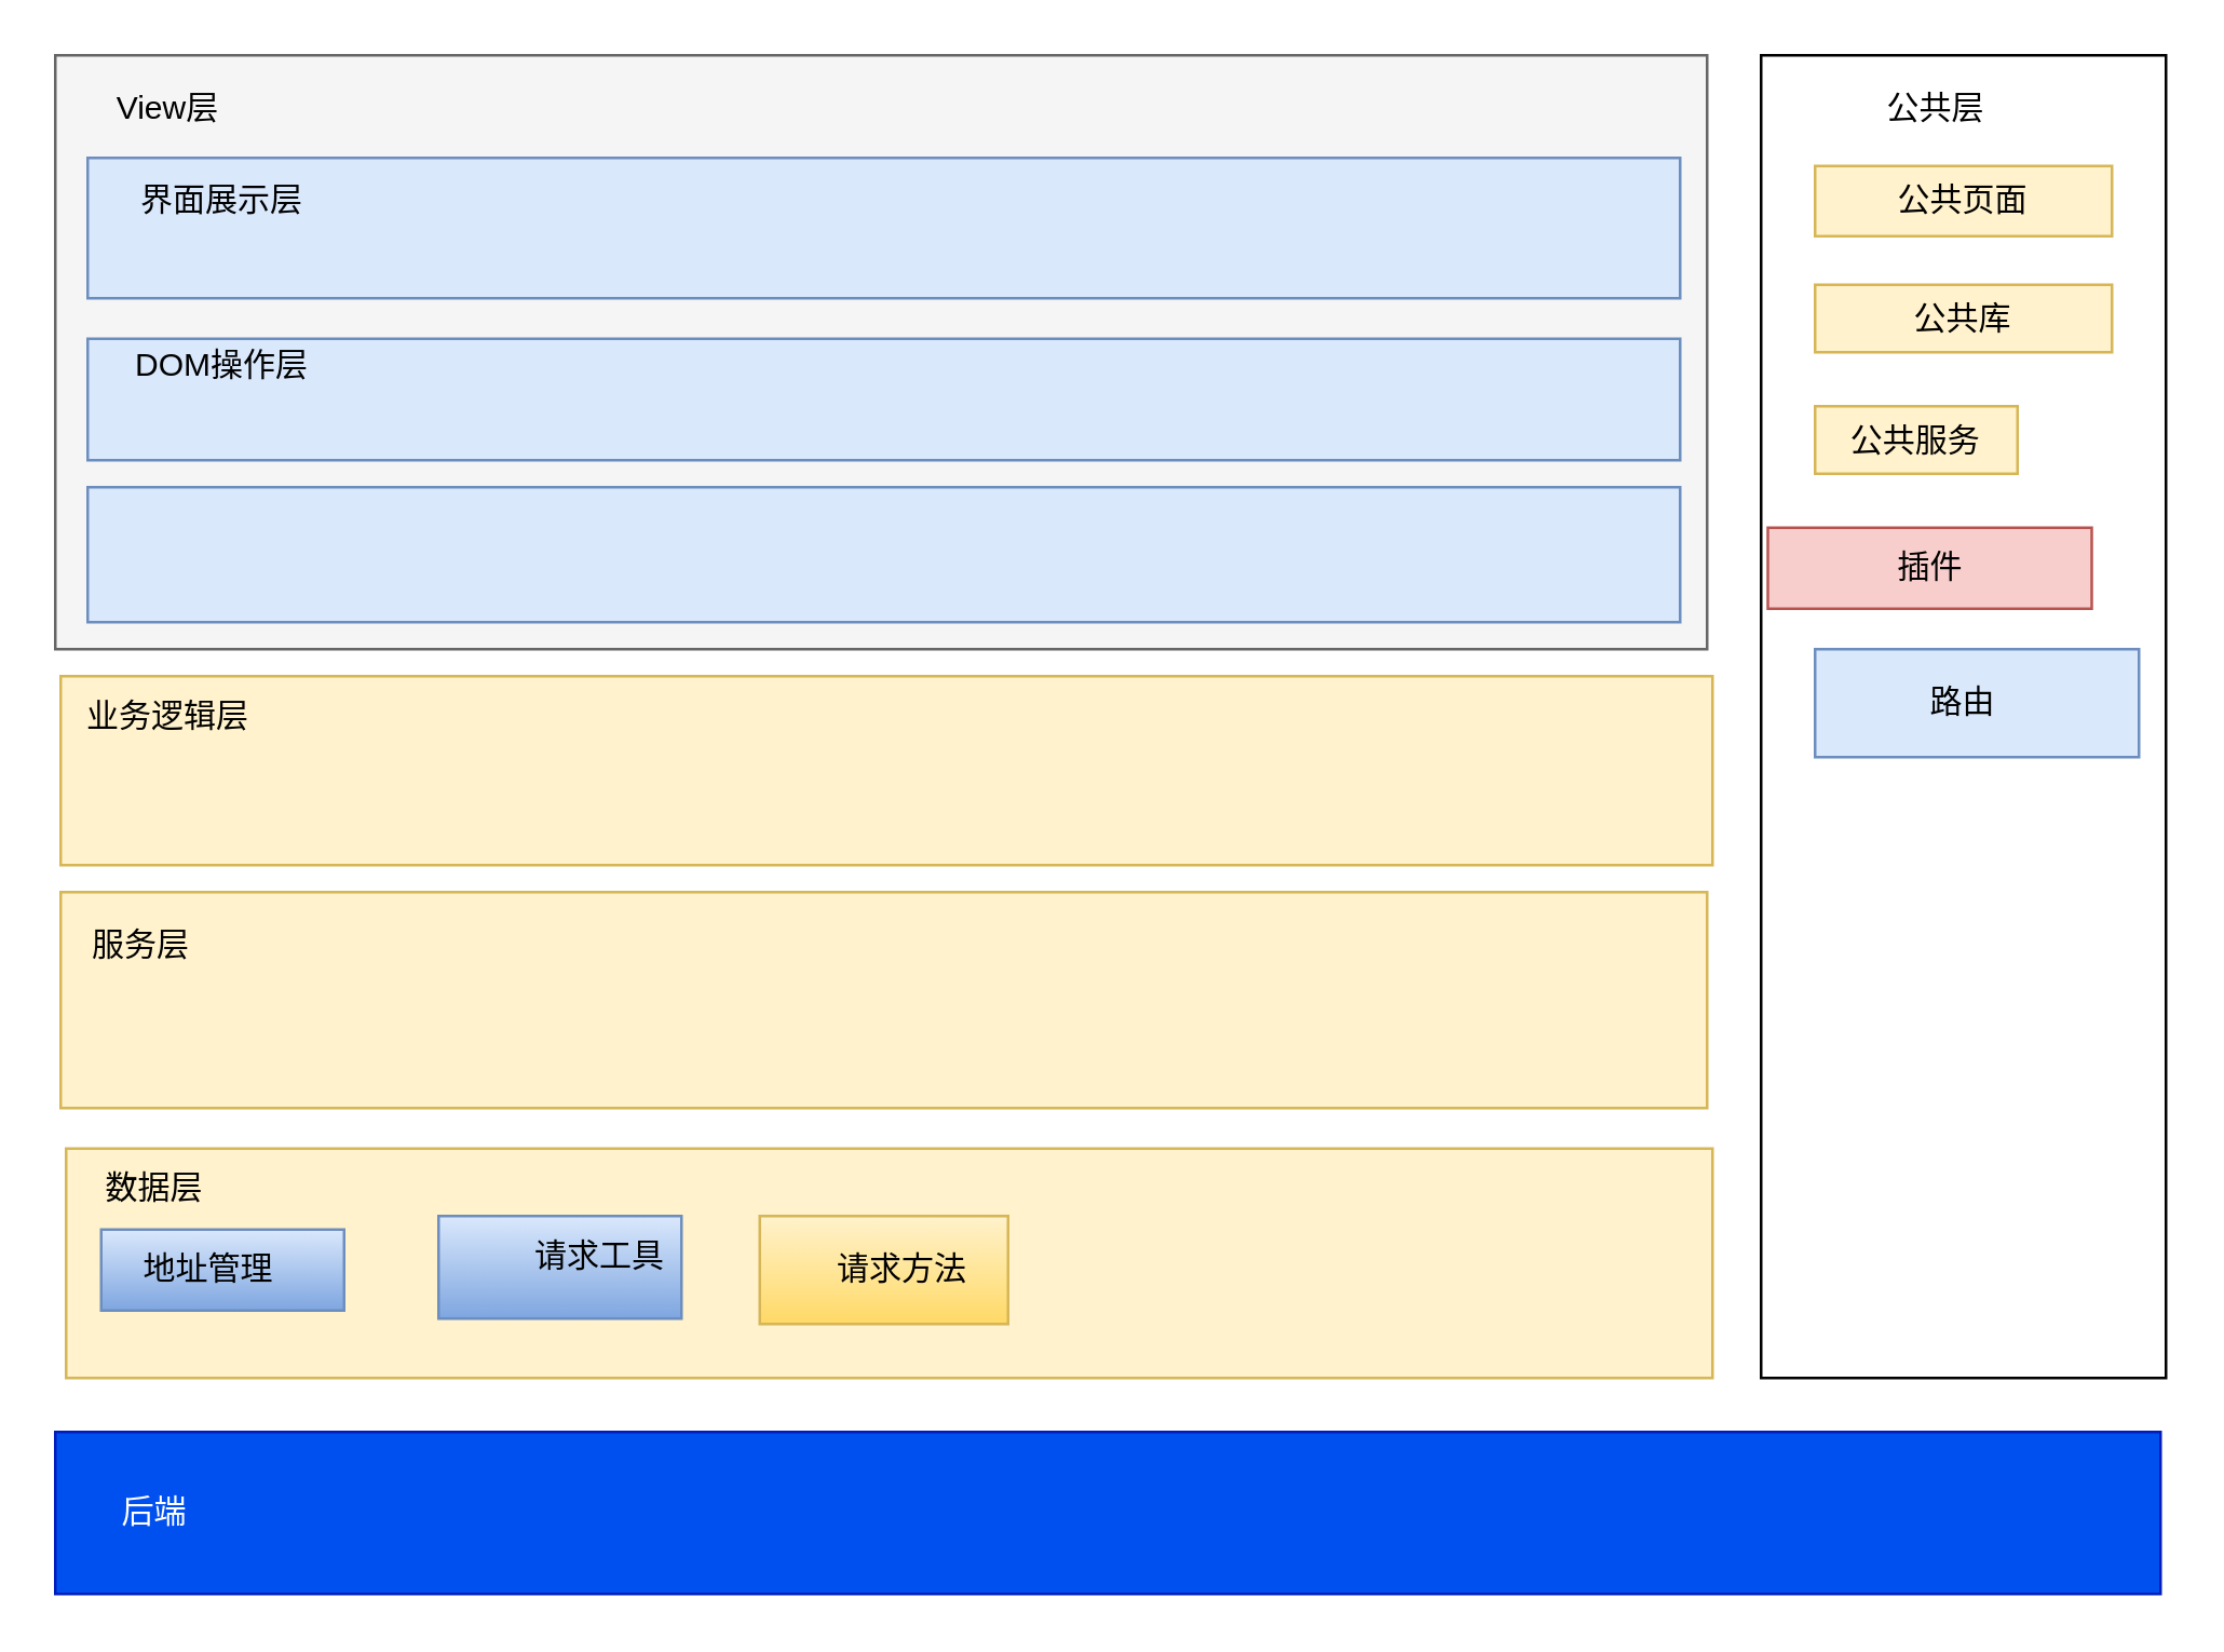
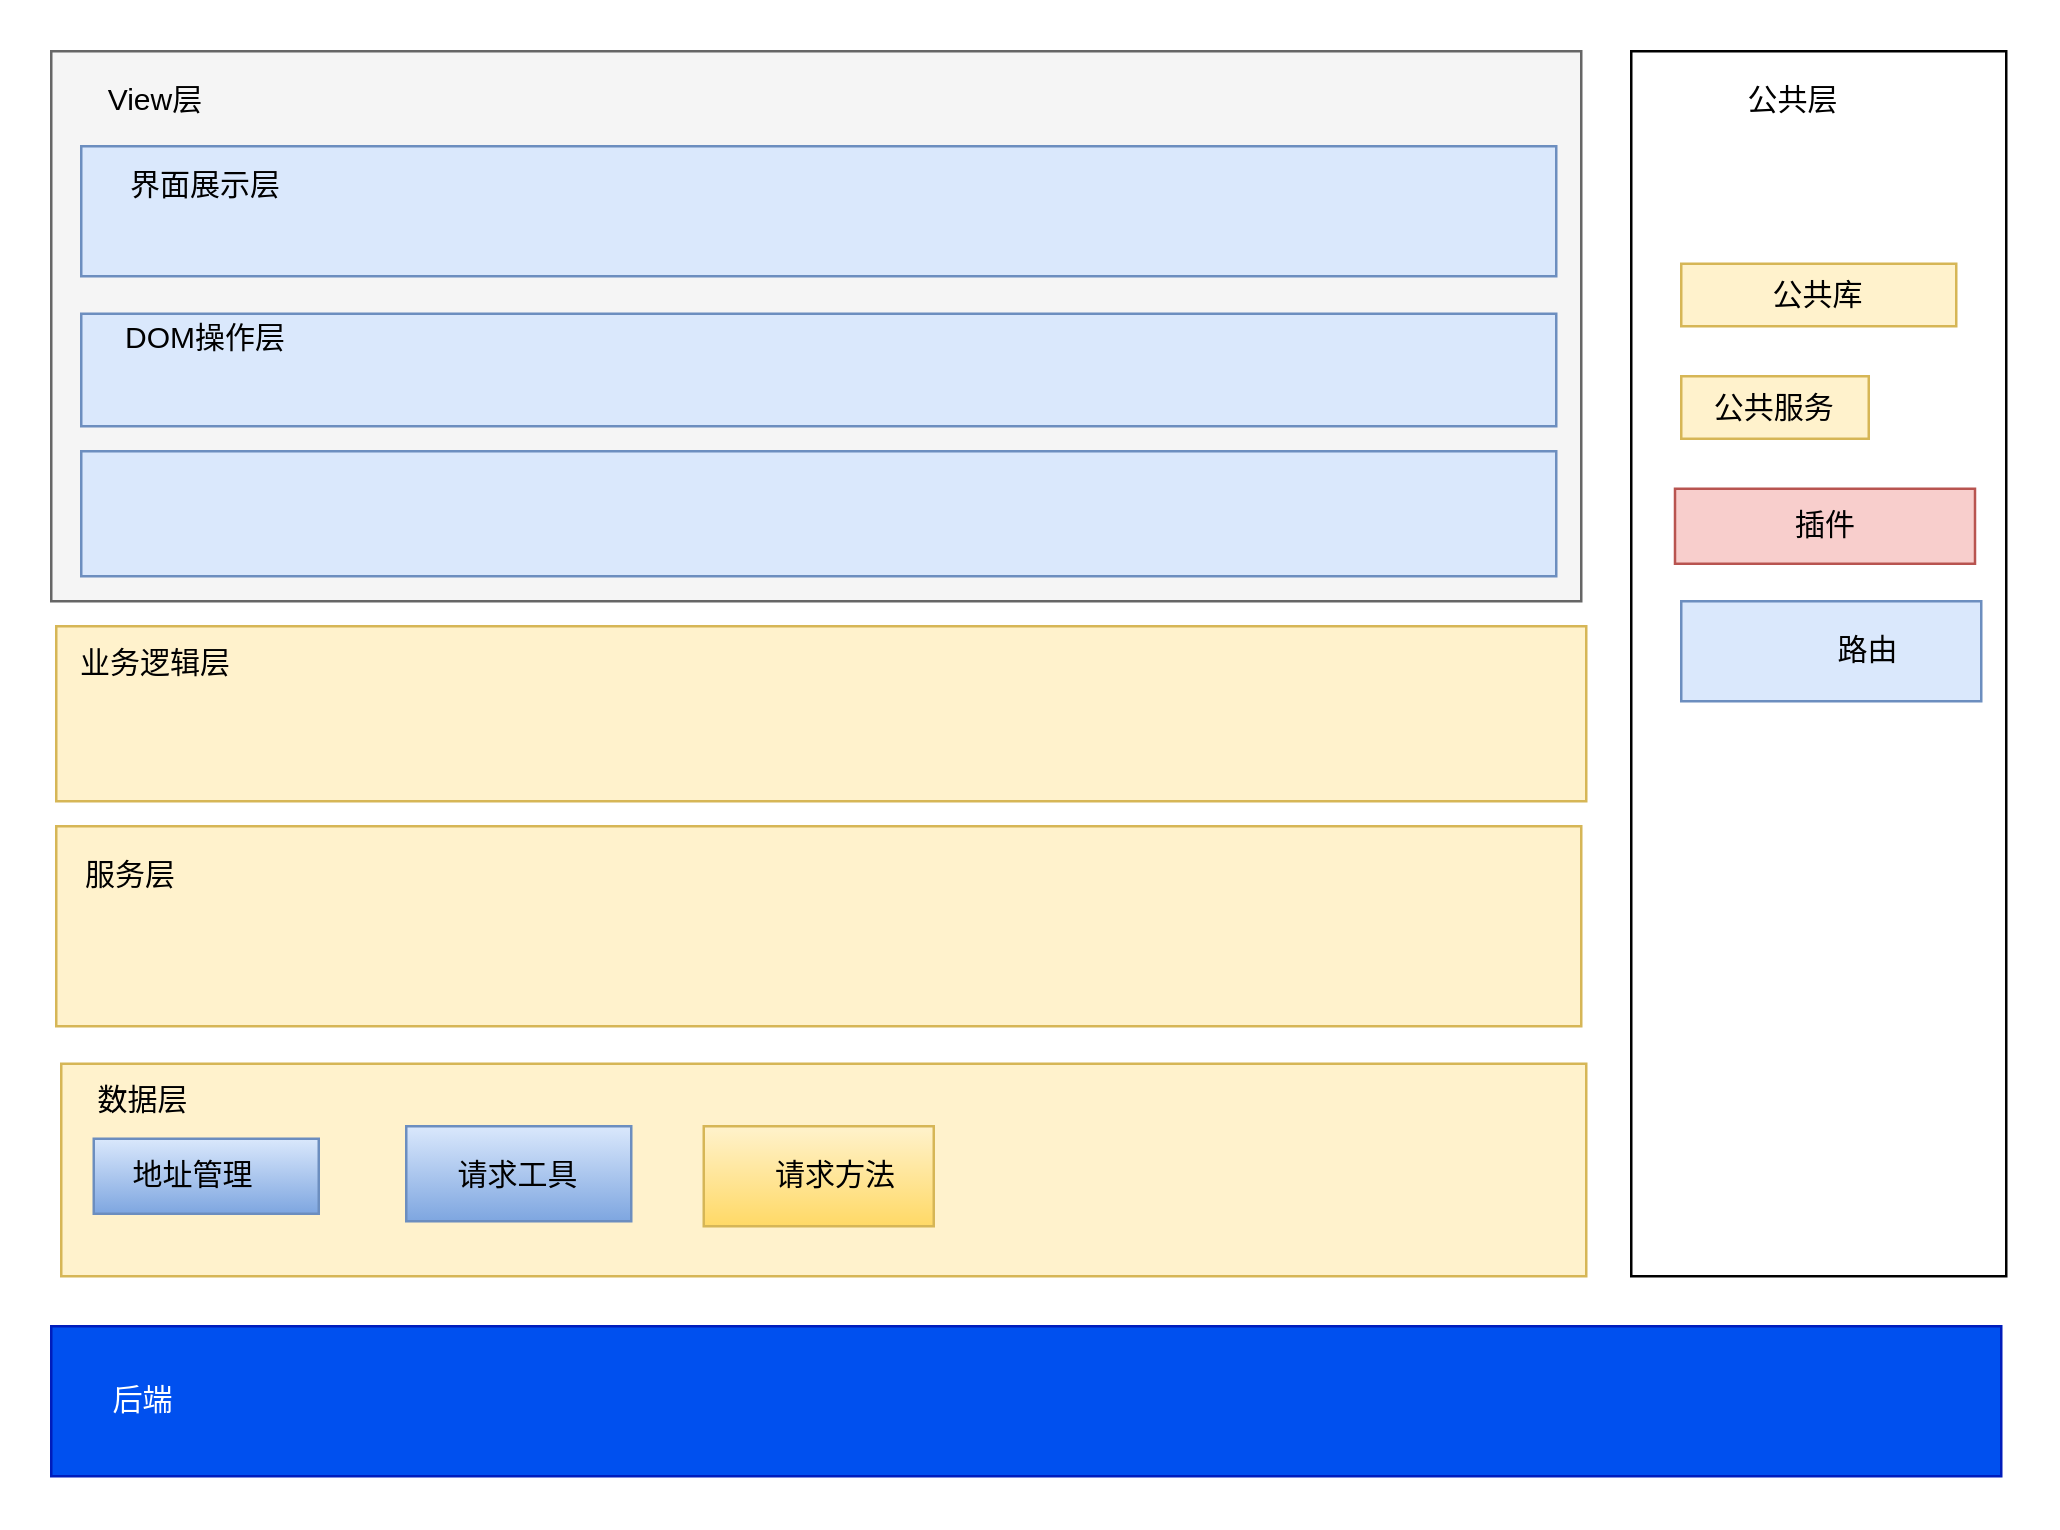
  <mxCell id="0" />
  <mxCell id="1" parent="0" />
  <mxCell id="2" value="dizhi guanli&amp;nbsp;" style="text;html=1;strokeColor=none;fillColor=none;align=center;verticalAlign=middle;whiteSpace=wrap;rounded=0;fontColor=#FFFFFF;" vertex="1" parent="1"><mxGeometry x="44.5" y="460" width="75" height="20" as="geometry" /></mxCell>
  <mxCell id="3" value="" style="rounded=0;whiteSpace=wrap;html=1;fillColor=#f5f5f5;strokeColor=#666666;fontColor=#333333;" vertex="1" parent="1"><mxGeometry x="20" y="20" width="612" height="220" as="geometry" /></mxCell>
  <mxCell id="4" value="View层" style="text;html=1;strokeColor=none;fillColor=none;align=center;verticalAlign=middle;whiteSpace=wrap;rounded=0;" vertex="1" parent="1"><mxGeometry x="32" y="30" width="60" height="20" as="geometry" /></mxCell>
  <mxCell id="5" value="" style="rounded=0;whiteSpace=wrap;html=1;fillColor=#dae8fc;strokeColor=#6c8ebf;" vertex="1" parent="1"><mxGeometry x="32" y="125" width="590" height="45" as="geometry" /></mxCell>
  <mxCell id="6" value="DOM操作层" style="text;html=1;strokeColor=none;fillColor=none;align=center;verticalAlign=middle;whiteSpace=wrap;rounded=0;" vertex="1" parent="1"><mxGeometry x="32" y="125" width="100" height="20" as="geometry" /></mxCell>
  <mxCell id="7" value="" style="rounded=0;whiteSpace=wrap;html=1;fillColor=#dae8fc;strokeColor=#6c8ebf;" vertex="1" parent="1"><mxGeometry x="32" y="58" width="590" height="52" as="geometry" /></mxCell>
  <mxCell id="8" value="界面展示层" style="text;html=1;strokeColor=none;fillColor=none;align=center;verticalAlign=middle;whiteSpace=wrap;rounded=0;" vertex="1" parent="1"><mxGeometry x="42" y="64" width="80" height="20" as="geometry" /></mxCell>
  <mxCell id="9" value="" style="rounded=0;whiteSpace=wrap;html=1;fillColor=#fff2cc;strokeColor=#d6b656;" vertex="1" parent="1"><mxGeometry x="22" y="250" width="612" height="70" as="geometry" /></mxCell>
  <mxCell id="10" value="业务逻辑层" style="text;html=1;strokeColor=none;fillColor=none;align=center;verticalAlign=middle;whiteSpace=wrap;rounded=0;" vertex="1" parent="1"><mxGeometry x="22" y="255" width="80" height="20" as="geometry" /></mxCell>
  <mxCell id="11" value="" style="rounded=0;whiteSpace=wrap;html=1;fillColor=#fff2cc;strokeColor=#d6b656;" vertex="1" parent="1"><mxGeometry x="22" y="330" width="610" height="80" as="geometry" /></mxCell>
  <mxCell id="12" value="服务层" style="text;html=1;strokeColor=none;fillColor=none;align=center;verticalAlign=middle;whiteSpace=wrap;rounded=0;" vertex="1" parent="1"><mxGeometry x="32" y="340" width="40" height="20" as="geometry" /></mxCell>
  <mxCell id="13" value="" style="rounded=0;whiteSpace=wrap;html=1;fillColor=#fff2cc;strokeColor=#d6b656;" vertex="1" parent="1"><mxGeometry x="24" y="425" width="610" height="85" as="geometry" /></mxCell>
  <mxCell id="14" value="数据层" style="text;html=1;strokeColor=none;fillColor=none;align=center;verticalAlign=middle;whiteSpace=wrap;rounded=0;" vertex="1" parent="1"><mxGeometry x="37" y="430" width="40" height="20" as="geometry" /></mxCell>
  <mxCell id="15" value="" style="rounded=0;whiteSpace=wrap;html=1;" vertex="1" parent="1"><mxGeometry x="652" y="20" width="150" height="490" as="geometry" /></mxCell>
  <mxCell id="16" value="" style="rounded=0;whiteSpace=wrap;html=1;fillColor=#0050ef;strokeColor=#001DBC;fontColor=#ffffff;" vertex="1" parent="1"><mxGeometry x="20" y="530" width="780" height="60" as="geometry" /></mxCell>
  <mxCell id="17" value="后端" style="text;html=1;strokeColor=none;fillColor=none;align=center;verticalAlign=middle;whiteSpace=wrap;rounded=0;fontColor=#FFFFFF;" vertex="1" parent="1"><mxGeometry x="32" y="550" width="50" height="20" as="geometry" /></mxCell>
  <mxCell id="18" value="公共层" style="text;html=1;strokeColor=none;fillColor=none;align=center;verticalAlign=middle;whiteSpace=wrap;rounded=0;" vertex="1" parent="1"><mxGeometry x="672" y="30" width="90" height="20" as="geometry" /></mxCell>
- <mxCell id="19" value="公共页面" style="rounded=0;whiteSpace=wrap;html=1;fillColor=#fff2cc;strokeColor=#d6b656;" vertex="1" parent="1"><mxGeometry x="672" y="61" width="110" height="26" as="geometry" /></mxCell>
  <mxCell id="20" value="公共库" style="rounded=0;whiteSpace=wrap;html=1;fillColor=#fff2cc;strokeColor=#d6b656;" vertex="1" parent="1"><mxGeometry x="672" y="105" width="110" height="25" as="geometry" /></mxCell>
  <mxCell id="21" value="公共服务" style="rounded=0;whiteSpace=wrap;html=1;fillColor=#fff2cc;strokeColor=#d6b656;" vertex="1" parent="1"><mxGeometry x="672" y="150" width="75" height="25" as="geometry" /></mxCell>
- <mxCell id="22" value="插件" style="rounded=0;whiteSpace=wrap;html=1;fillColor=#f8cecc;strokeColor=#b85450;" vertex="1" parent="1"><mxGeometry x="654.5" y="195" width="120" height="30" as="geometry" /></mxCell>
+ <mxCell id="22" value="插件" style="rounded=0;whiteSpace=wrap;html=1;fillColor=#f8cecc;strokeColor=#b85450;" vertex="1" parent="1"><mxGeometry x="669.5" y="195" width="120" height="30" as="geometry" /></mxCell>
  <mxCell id="23" value="" style="rounded=0;whiteSpace=wrap;html=1;fillColor=#dae8fc;strokeColor=#6c8ebf;" vertex="1" parent="1"><mxGeometry x="32" y="180" width="590" height="50" as="geometry" /></mxCell>
  <mxCell id="24" value="" style="rounded=0;whiteSpace=wrap;html=1;fillColor=#dae8fc;strokeColor=#6c8ebf;" vertex="1" parent="1"><mxGeometry x="672" y="240" width="120" height="40" as="geometry" /></mxCell>
- <mxCell id="25" value="路由" style="text;html=1;strokeColor=none;fillColor=none;align=center;verticalAlign=middle;whiteSpace=wrap;rounded=0;" vertex="1" parent="1"><mxGeometry x="707" y="250" width="40" height="20" as="geometry" /></mxCell>
+ <mxCell id="25" value="路由" style="text;html=1;strokeColor=none;fillColor=none;align=center;verticalAlign=middle;whiteSpace=wrap;rounded=0;" vertex="1" parent="1"><mxGeometry x="727" y="250" width="40" height="20" as="geometry" /></mxCell>
  <mxCell id="26" value="" style="rounded=0;whiteSpace=wrap;html=1;fillColor=#dae8fc;strokeColor=#6c8ebf;gradientColor=#7ea6e0;" vertex="1" parent="1"><mxGeometry x="37" y="455" width="90" height="30" as="geometry" /></mxCell>
  <mxCell id="27" value="地址管理" style="text;html=1;strokeColor=none;fillColor=none;align=center;verticalAlign=middle;whiteSpace=wrap;rounded=0;fontColor=#000000;" vertex="1" parent="1"><mxGeometry x="47" y="460" width="60" height="20" as="geometry" /></mxCell>
  <mxCell id="28" value="" style="rounded=0;whiteSpace=wrap;html=1;gradientColor=#7ea6e0;fillColor=#dae8fc;strokeColor=#6c8ebf;" vertex="1" parent="1"><mxGeometry x="162" y="450" width="90" height="38" as="geometry" /></mxCell>
- <mxCell id="29" value="请求工具" style="text;html=1;strokeColor=none;fillColor=none;align=center;verticalAlign=middle;whiteSpace=wrap;rounded=0;fontColor=#000000;" vertex="1" parent="1"><mxGeometry x="197" y="455" width="50" height="20" as="geometry" /></mxCell>
+ <mxCell id="29" value="请求工具" style="text;html=1;strokeColor=none;fillColor=none;align=center;verticalAlign=middle;whiteSpace=wrap;rounded=0;fontColor=#000000;" vertex="1" parent="1"><mxGeometry x="182" y="460" width="50" height="20" as="geometry" /></mxCell>
  <mxCell id="30" value="" style="rounded=0;whiteSpace=wrap;html=1;gradientColor=#ffd966;fillColor=#fff2cc;strokeColor=#d6b656;" vertex="1" parent="1"><mxGeometry x="281" y="450" width="92" height="40" as="geometry" /></mxCell>
  <mxCell id="31" value="请求方法" style="text;html=1;strokeColor=none;fillColor=none;align=center;verticalAlign=middle;whiteSpace=wrap;rounded=0;fontColor=#000000;" vertex="1" parent="1"><mxGeometry x="306" y="460" width="56" height="20" as="geometry" /></mxCell>
